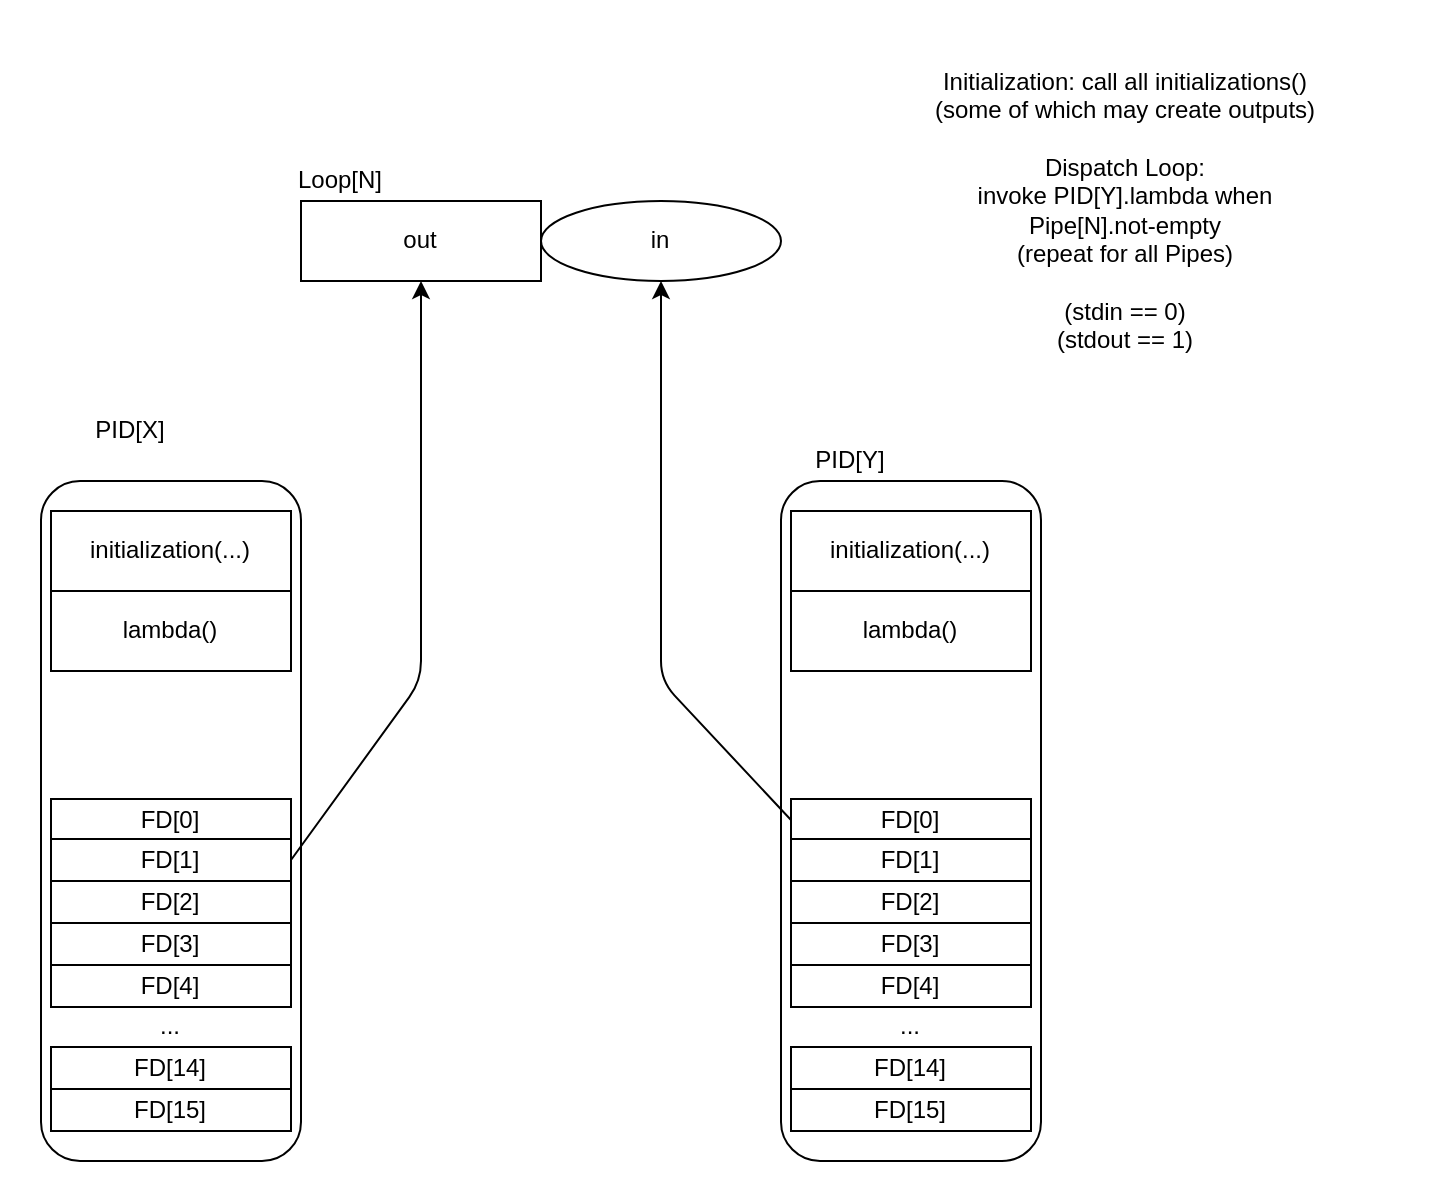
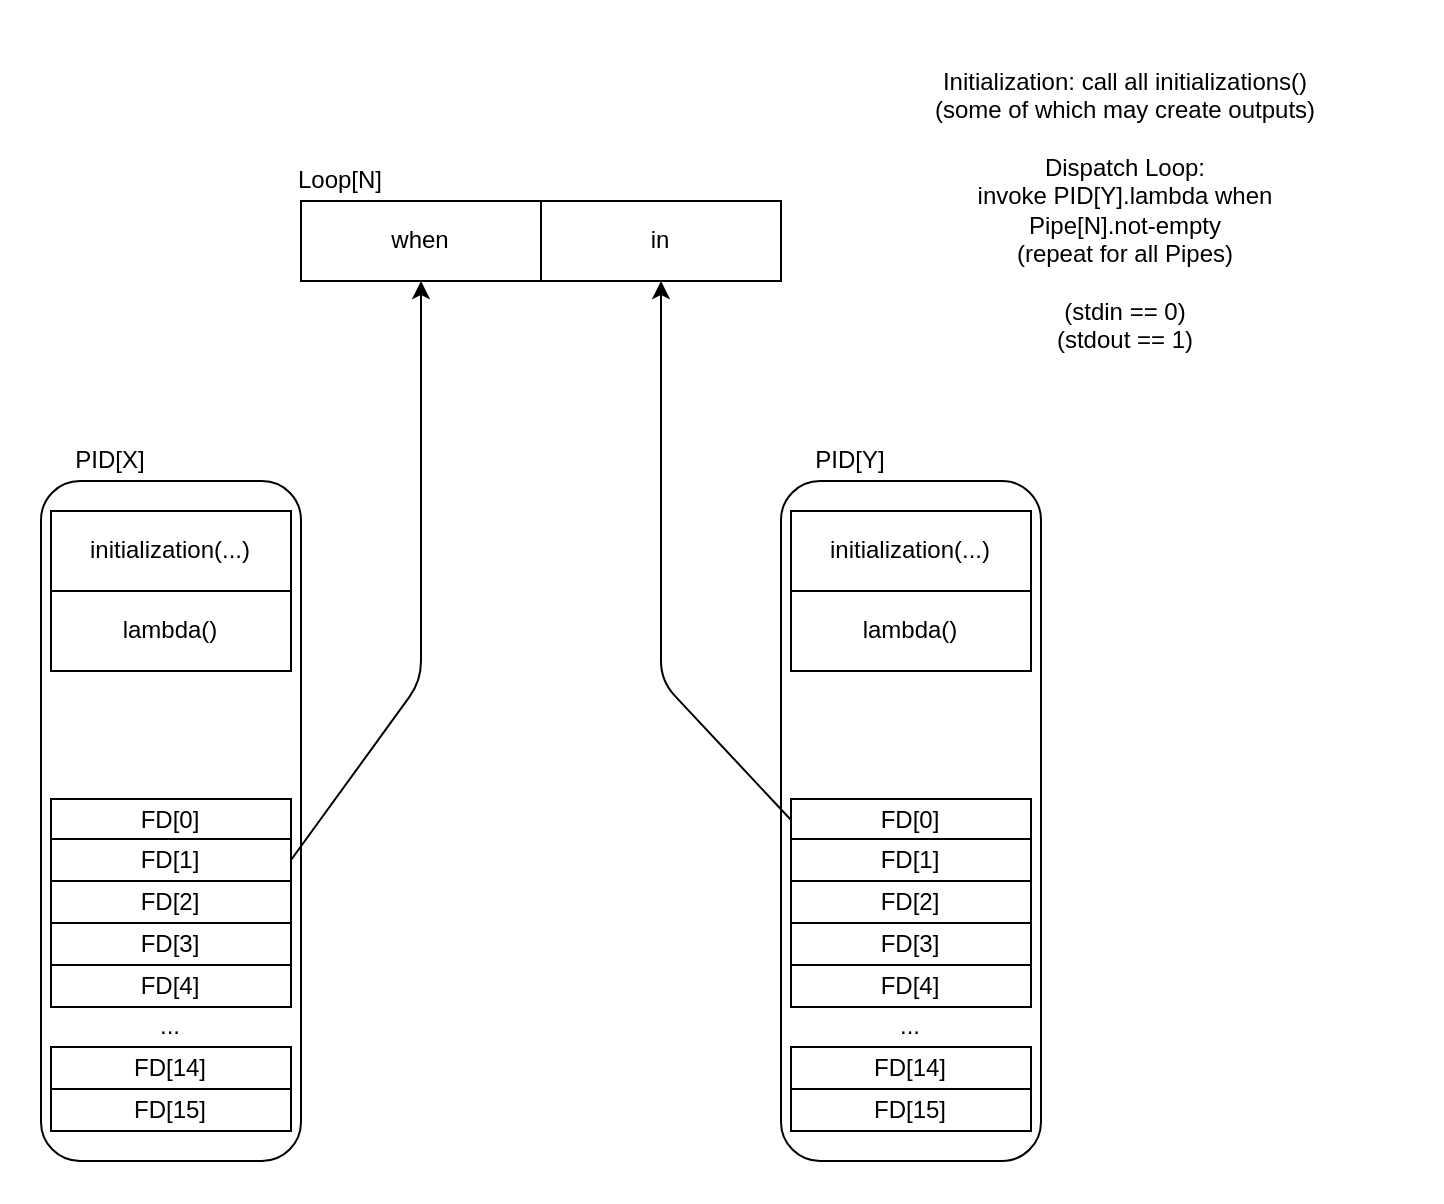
  <mxCell id="0" />
  <mxCell id="1" parent="0" />
  <mxCell id="2" value="" style="rounded=1;whiteSpace=wrap;html=1;" vertex="1" parent="1"><mxGeometry x="20" y="240" width="130" height="340" as="geometry" /></mxCell>
- <mxCell id="3" value="out" style="rounded=0;whiteSpace=wrap;html=1;" vertex="1" parent="1"><mxGeometry x="150" y="100" width="120" height="40" as="geometry" /></mxCell>
- <mxCell id="4" value="in" style="ellipse;whiteSpace=wrap;html=1;" vertex="1" parent="1"><mxGeometry x="270" y="100" width="120" height="40" as="geometry" /></mxCell>
+ <mxCell id="3" value="when" style="rounded=0;whiteSpace=wrap;html=1;" vertex="1" parent="1"><mxGeometry x="150" y="100" width="120" height="40" as="geometry" /></mxCell>
+ <mxCell id="4" value="in" style="rounded=0;whiteSpace=wrap;html=1;" vertex="1" parent="1"><mxGeometry x="270" y="100" width="120" height="40" as="geometry" /></mxCell>
  <mxCell id="5" value="Loop[N]" style="text;html=1;strokeColor=none;fillColor=none;align=center;verticalAlign=middle;whiteSpace=wrap;rounded=0;" vertex="1" parent="1"><mxGeometry x="150" y="80" width="40" height="20" as="geometry" /></mxCell>
  <mxCell id="6" value="initialization(...)" style="rounded=0;whiteSpace=wrap;html=1;" vertex="1" parent="1"><mxGeometry x="25" y="255" width="120" height="40" as="geometry" /></mxCell>
  <mxCell id="7" style="edgeStyle=orthogonalEdgeStyle;rounded=0;orthogonalLoop=1;jettySize=auto;html=1;exitX=0.5;exitY=1;exitDx=0;exitDy=0;" edge="1" parent="1" source="4" target="4"><mxGeometry relative="1" as="geometry" /></mxCell>
  <mxCell id="8" value="FD[0]" style="rounded=0;whiteSpace=wrap;html=1;" vertex="1" parent="1"><mxGeometry x="25" y="399" width="120" height="21" as="geometry" /></mxCell>
  <mxCell id="9" value="FD[1]" style="rounded=0;whiteSpace=wrap;html=1;" vertex="1" parent="1"><mxGeometry x="25" y="419" width="120" height="21" as="geometry" /></mxCell>
  <mxCell id="10" value="FD[2]" style="rounded=0;whiteSpace=wrap;html=1;" vertex="1" parent="1"><mxGeometry x="25" y="440" width="120" height="21" as="geometry" /></mxCell>
  <mxCell id="11" value="FD[3]" style="rounded=0;whiteSpace=wrap;html=1;" vertex="1" parent="1"><mxGeometry x="25" y="461" width="120" height="21" as="geometry" /></mxCell>
  <mxCell id="12" value="FD[4]" style="rounded=0;whiteSpace=wrap;html=1;" vertex="1" parent="1"><mxGeometry x="25" y="482" width="120" height="21" as="geometry" /></mxCell>
  <mxCell id="13" value="FD[14]" style="rounded=0;whiteSpace=wrap;html=1;" vertex="1" parent="1"><mxGeometry x="25" y="523" width="120" height="21" as="geometry" /></mxCell>
  <mxCell id="14" value="FD[15]" style="rounded=0;whiteSpace=wrap;html=1;" vertex="1" parent="1"><mxGeometry x="25" y="544" width="120" height="21" as="geometry" /></mxCell>
  <mxCell id="15" value="..." style="text;html=1;strokeColor=none;fillColor=none;align=center;verticalAlign=middle;whiteSpace=wrap;rounded=0;" vertex="1" parent="1"><mxGeometry x="65" y="503" width="40" height="20" as="geometry" /></mxCell>
- <mxCell id="16" value="PID[X]" style="text;html=1;strokeColor=none;fillColor=none;align=center;verticalAlign=middle;whiteSpace=wrap;rounded=0;" vertex="1" parent="1"><mxGeometry x="45" y="205" width="40" height="20" as="geometry" /></mxCell>
+ <mxCell id="16" value="PID[X]" style="text;html=1;strokeColor=none;fillColor=none;align=center;verticalAlign=middle;whiteSpace=wrap;rounded=0;" vertex="1" parent="1"><mxGeometry x="35" y="220" width="40" height="20" as="geometry" /></mxCell>
  <mxCell id="17" value="" style="endArrow=classic;html=1;entryX=0.5;entryY=1;entryDx=0;entryDy=0;exitX=1;exitY=0.5;exitDx=0;exitDy=0;" edge="1" parent="1" source="9" target="3"><mxGeometry width="50" height="50" relative="1" as="geometry"><mxPoint x="20" y="760" as="sourcePoint" /><mxPoint x="70" y="710" as="targetPoint" /><Array as="points"><mxPoint x="210" y="340" /></Array></mxGeometry></mxCell>
  <mxCell id="18" value="Initialization: call all initializations()&lt;br&gt;(some of which may create outputs)&lt;br&gt;&lt;br&gt;Dispatch Loop:&lt;br&gt;invoke PID[Y].lambda when&lt;br&gt;Pipe[N].not-empty&lt;br&gt;(repeat for all Pipes)&lt;br&gt;&lt;br&gt;(stdin == 0)&lt;br&gt;(stdout == 1)" style="text;html=1;strokeColor=none;fillColor=none;align=center;verticalAlign=middle;whiteSpace=wrap;rounded=0;" vertex="1" parent="1"><mxGeometry x="425" y="20" width="275" height="170" as="geometry" /></mxCell>
  <mxCell id="19" value="lambda()" style="rounded=0;whiteSpace=wrap;html=1;" vertex="1" parent="1"><mxGeometry x="25" y="295" width="120" height="40" as="geometry" /></mxCell>
  <mxCell id="20" value="" style="rounded=1;whiteSpace=wrap;html=1;" vertex="1" parent="1"><mxGeometry x="390" y="240" width="130" height="340" as="geometry" /></mxCell>
  <mxCell id="21" value="initialization(...)" style="rounded=0;whiteSpace=wrap;html=1;" vertex="1" parent="1"><mxGeometry x="395" y="255" width="120" height="40" as="geometry" /></mxCell>
  <mxCell id="22" value="FD[0]" style="rounded=0;whiteSpace=wrap;html=1;" vertex="1" parent="1"><mxGeometry x="395" y="399" width="120" height="21" as="geometry" /></mxCell>
  <mxCell id="23" value="FD[1]" style="rounded=0;whiteSpace=wrap;html=1;" vertex="1" parent="1"><mxGeometry x="395" y="419" width="120" height="21" as="geometry" /></mxCell>
  <mxCell id="24" value="FD[2]" style="rounded=0;whiteSpace=wrap;html=1;" vertex="1" parent="1"><mxGeometry x="395" y="440" width="120" height="21" as="geometry" /></mxCell>
  <mxCell id="25" value="FD[3]" style="rounded=0;whiteSpace=wrap;html=1;" vertex="1" parent="1"><mxGeometry x="395" y="461" width="120" height="21" as="geometry" /></mxCell>
  <mxCell id="26" value="FD[4]" style="rounded=0;whiteSpace=wrap;html=1;" vertex="1" parent="1"><mxGeometry x="395" y="482" width="120" height="21" as="geometry" /></mxCell>
  <mxCell id="27" value="FD[14]" style="rounded=0;whiteSpace=wrap;html=1;" vertex="1" parent="1"><mxGeometry x="395" y="523" width="120" height="21" as="geometry" /></mxCell>
  <mxCell id="28" value="FD[15]" style="rounded=0;whiteSpace=wrap;html=1;" vertex="1" parent="1"><mxGeometry x="395" y="544" width="120" height="21" as="geometry" /></mxCell>
  <mxCell id="29" value="..." style="text;html=1;strokeColor=none;fillColor=none;align=center;verticalAlign=middle;whiteSpace=wrap;rounded=0;" vertex="1" parent="1"><mxGeometry x="435" y="503" width="40" height="20" as="geometry" /></mxCell>
  <mxCell id="30" value="PID[Y]" style="text;html=1;strokeColor=none;fillColor=none;align=center;verticalAlign=middle;whiteSpace=wrap;rounded=0;" vertex="1" parent="1"><mxGeometry x="405" y="220" width="40" height="20" as="geometry" /></mxCell>
  <mxCell id="31" value="lambda()" style="rounded=0;whiteSpace=wrap;html=1;" vertex="1" parent="1"><mxGeometry x="395" y="295" width="120" height="40" as="geometry" /></mxCell>
  <mxCell id="32" value="" style="endArrow=classic;html=1;entryX=0.5;entryY=1;entryDx=0;entryDy=0;exitX=0;exitY=0.5;exitDx=0;exitDy=0;" edge="1" parent="1" source="22" target="4"><mxGeometry width="50" height="50" relative="1" as="geometry"><mxPoint x="395" y="419" as="sourcePoint" /><mxPoint x="120" y="710" as="targetPoint" /><Array as="points"><mxPoint x="330" y="340" /></Array></mxGeometry></mxCell>
